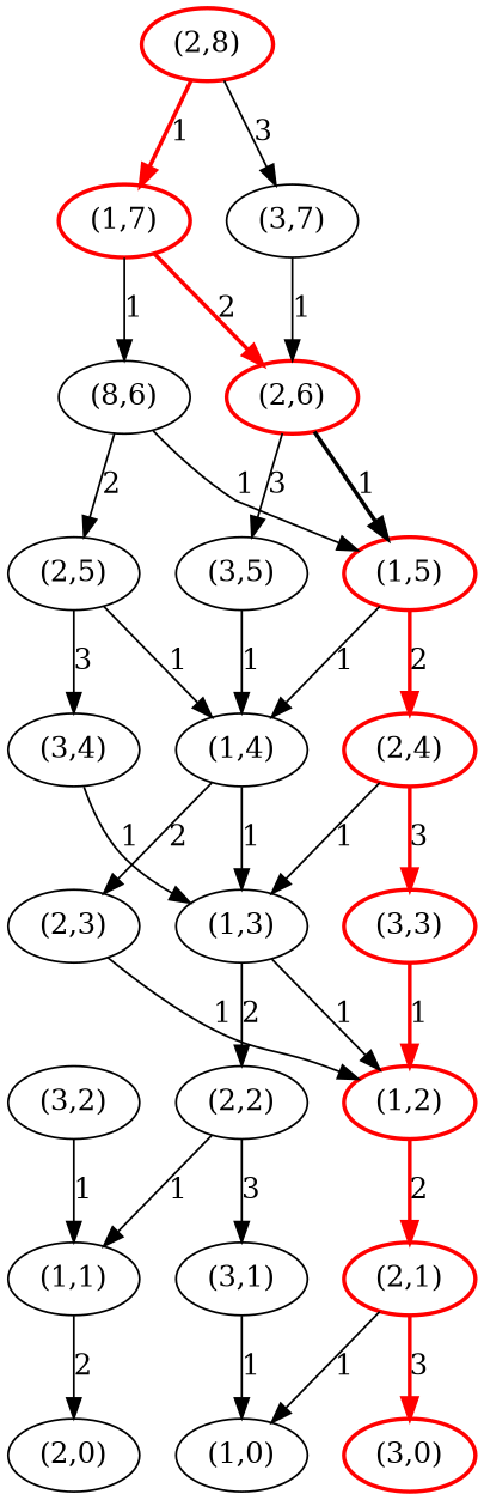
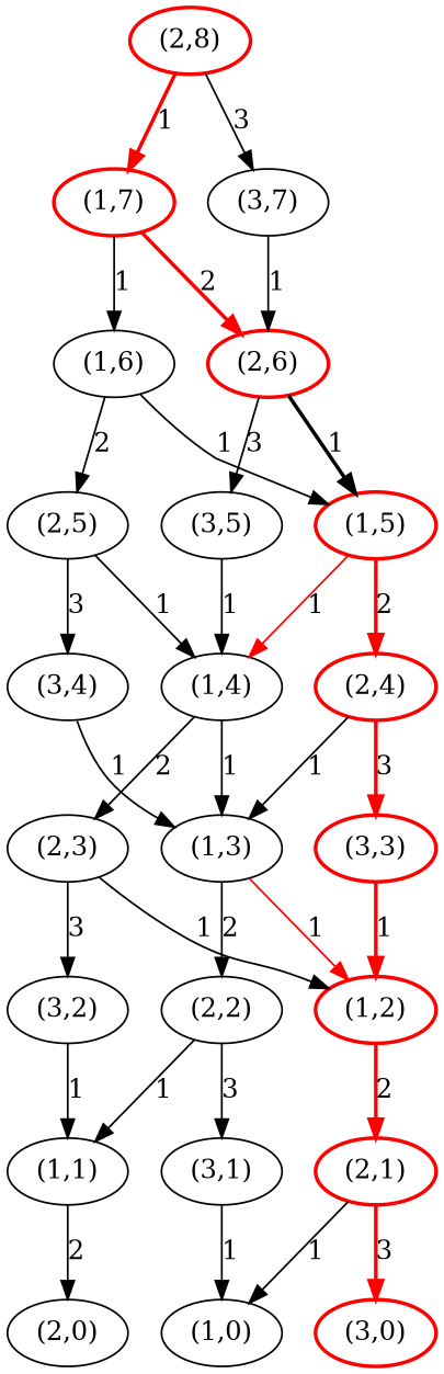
  strict digraph {
    node [style=solid]
    edge [style=solid]
    n1 [label="(1,3)"]
    n2 [label="(2,2)"]
    n3 [color=red label="(1,2)" style=bold]
    n4 [label="(3,1)"]
    n5 [label="(1,1)"]
    n6 [color=red label="(2,1)" style=bold]
    n7 [label="(1,0)"]
    n8 [label="(2,0)"]
    n9 [label="(1,4)"]
    n10 [label="(2,3)"]
    n11 [label="(3,2)"]
    n12 [color=red label="(3,0)" style=bold]
    n13 [color=red label="(1,5)" style=bold]
    n14 [color=red label="(2,4)" style=bold]
    n15 [color=red label="(3,3)" style=bold]
-   n16 [label="(8,6)"]
+   n16 [label="(1,6)"]
    n17 [label="(2,5)"]
    n18 [label="(3,4)"]
    n19 [color=red label="(1,7)" style=bold]
    n20 [color=red label="(2,6)" style=bold]
    n21 [label="(3,5)"]
    n22 [color=red label="(2,8)" style=bold]
    n23 [label="(3,7)"]
    n1 -> n2 [label=2]
-   n1 -> n3 [label=1]
+   n1 -> n3 [label=1 color=red]
    n2 -> n4 [label=3]
    n2 -> n5 [label=1]
    n3 -> n6 [color=red label=2 style=bold]
    n4 -> n7 [label=1]
    n5 -> n8 [label=2]
    n6 -> n7 [label=1]
    n6 -> n12 [color=red label=3 style=bold]
    n9 -> n1 [label=1]
    n9 -> n10 [label=2]
    n10 -> n3 [label=1]
+   n10 -> n11 [label=3]
    n11 -> n5 [label=1]
-   n13 -> n9 [label=1]
+   n13 -> n9 [label=1 color=red]
    n13 -> n14 [color=red label=2 style=bold]
    n14 -> n1 [label=1]
    n14 -> n15 [color=red label=3 style=bold]
    n15 -> n3 [color=red label=1 style=bold]
    n16 -> n13 [label=1]
    n16 -> n17 [label=2]
    n17 -> n9 [label=1]
    n17 -> n18 [label=3]
    n18 -> n1 [label=1]
    n19 -> n16 [label=1]
    n19 -> n20 [color=red label=2 style=bold]
    n20 -> n13 [color=black label=1 style=bold]
    n20 -> n21 [label=3]
    n21 -> n9 [label=1]
    n22 -> n19 [color=red label=1 style=bold]
    n22 -> n23 [label=3]
    n23 -> n20 [label=1]
  }
